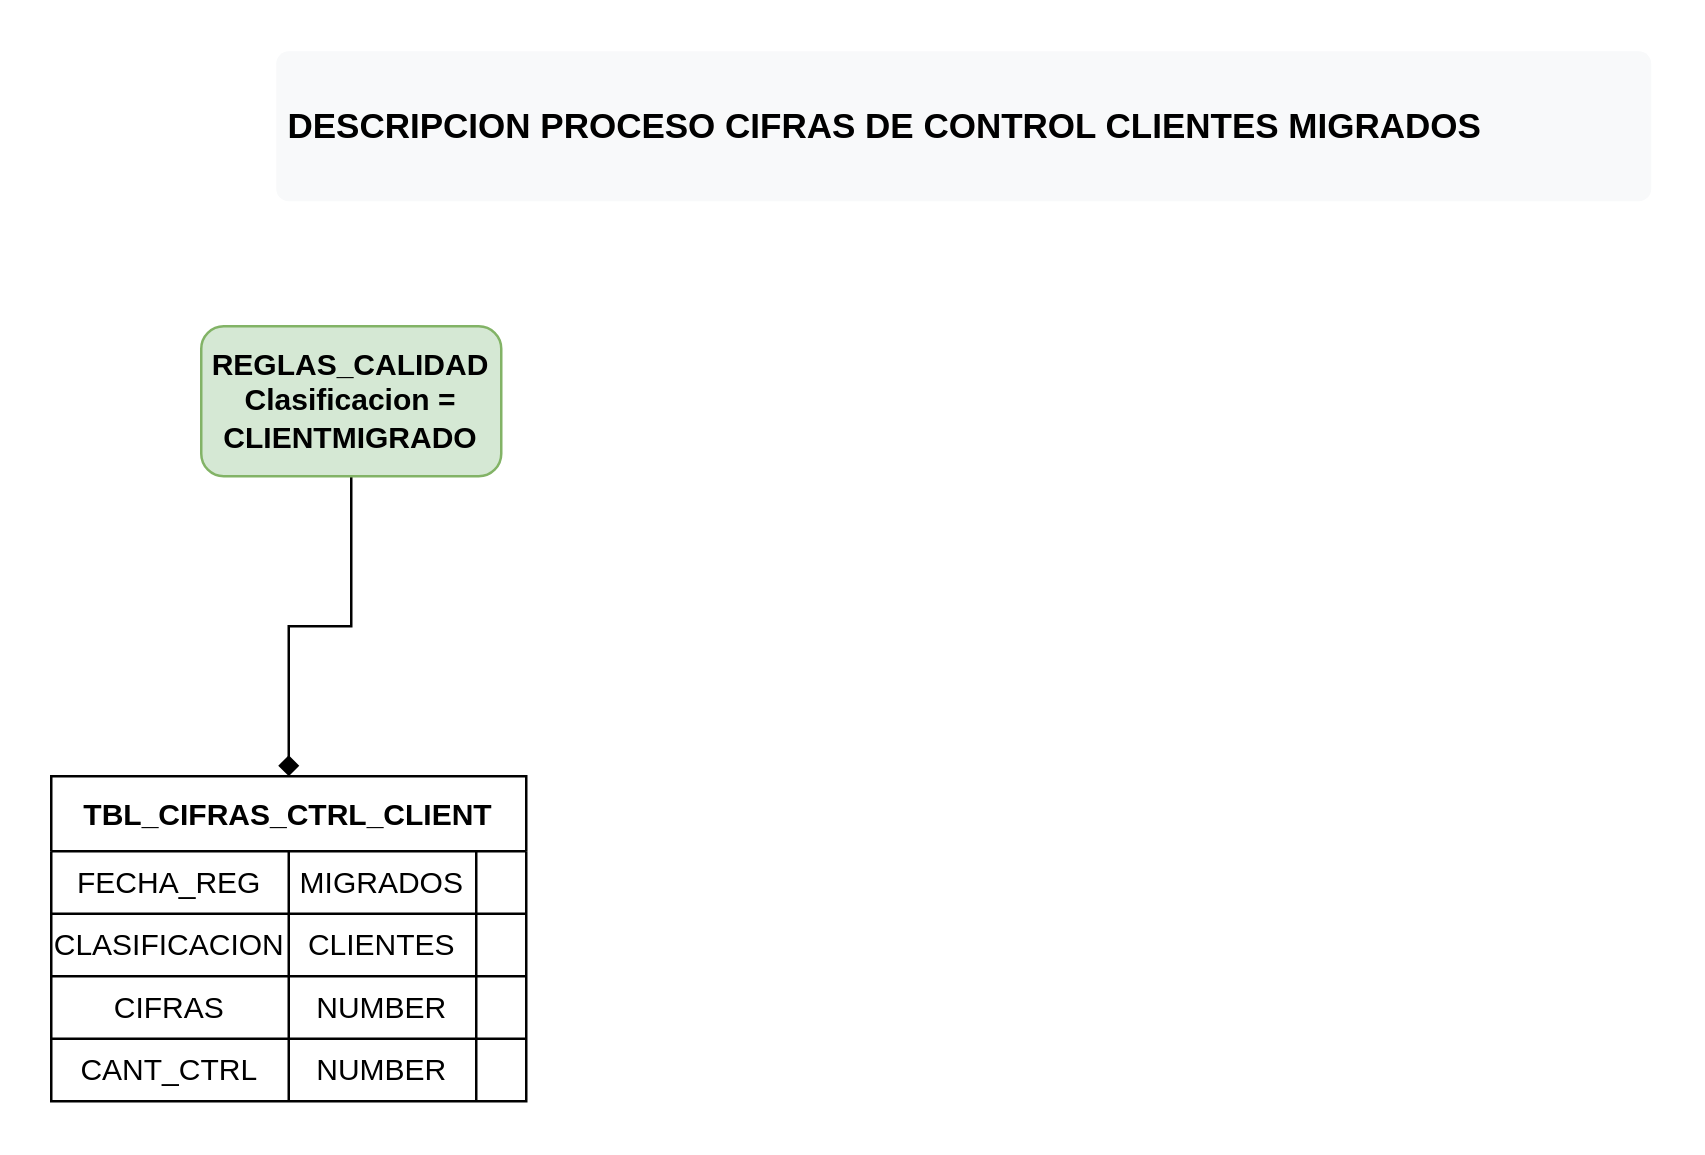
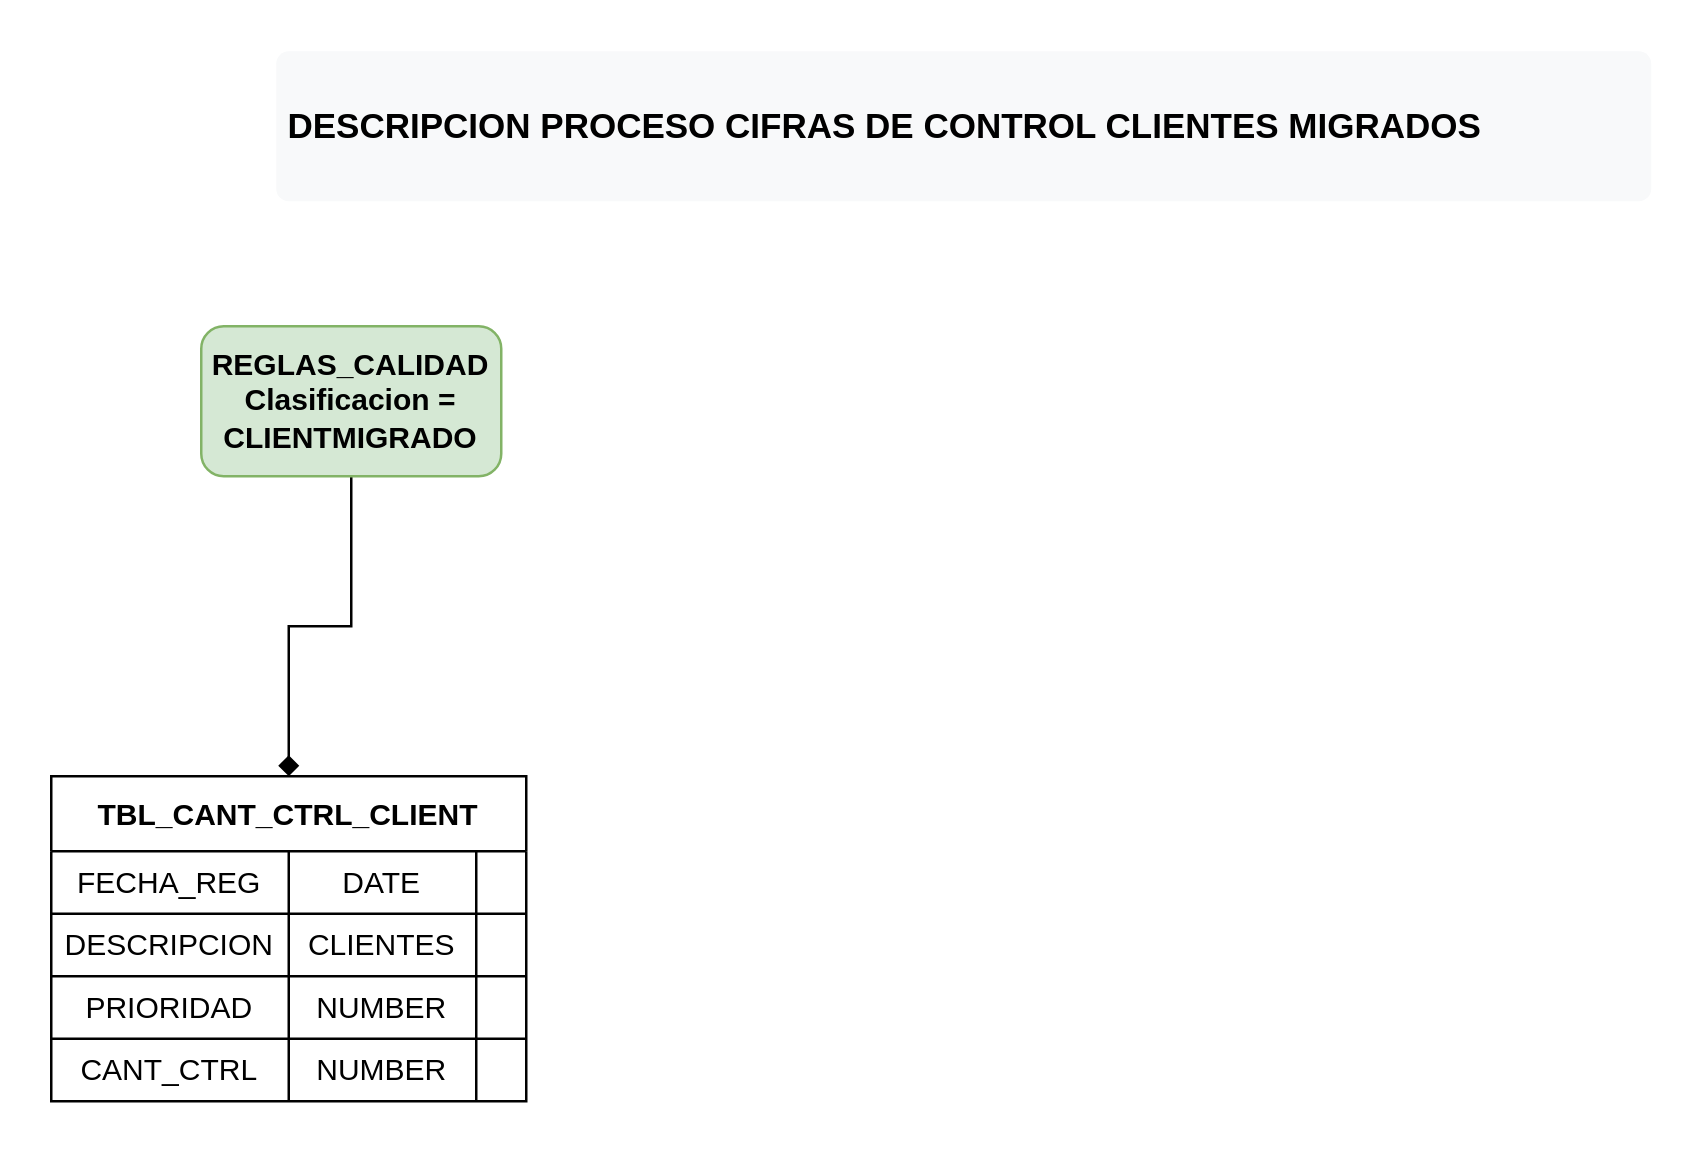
  <mxCell id="0" />
  <mxCell id="1" parent="0" />
- <mxCell id="2" value="TBL_CIFRAS_CTRL_CLIENT" style="shape=table;startSize=30;container=1;collapsible=0;childLayout=tableLayout;fontStyle=1;align=center;" vertex="1" parent="1"><mxGeometry x="20" y="310" width="190" height="130" as="geometry" /></mxCell>
+ <mxCell id="2" value="TBL_CANT_CTRL_CLIENT" style="shape=table;startSize=30;container=1;collapsible=0;childLayout=tableLayout;fontStyle=1;align=center;" vertex="1" parent="1"><mxGeometry x="20" y="310" width="190" height="130" as="geometry" /></mxCell>
  <mxCell id="3" value="" style="shape=tableRow;horizontal=0;startSize=0;swimlaneHead=0;swimlaneBody=0;top=0;left=0;bottom=0;right=0;collapsible=0;dropTarget=0;fillColor=none;points=[[0,0.5],[1,0.5]];portConstraint=eastwest;" vertex="1" parent="2"><mxGeometry y="30" width="190" height="25" as="geometry" /></mxCell>
  <mxCell id="4" value="FECHA_REG" style="shape=partialRectangle;html=1;whiteSpace=wrap;connectable=0;fillColor=none;top=0;left=0;bottom=0;right=0;overflow=hidden;" vertex="1" parent="3"><mxGeometry width="95" height="25" as="geometry"><mxRectangle width="95" height="25" as="alternateBounds" /></mxGeometry></mxCell>
- <mxCell id="5" value="MIGRADOS" style="shape=partialRectangle;html=1;whiteSpace=wrap;connectable=0;fillColor=none;top=0;left=0;bottom=0;right=0;overflow=hidden;" vertex="1" parent="3"><mxGeometry x="95" width="75" height="25" as="geometry"><mxRectangle width="75" height="25" as="alternateBounds" /></mxGeometry></mxCell>
+ <mxCell id="5" value="DATE" style="shape=partialRectangle;html=1;whiteSpace=wrap;connectable=0;fillColor=none;top=0;left=0;bottom=0;right=0;overflow=hidden;" vertex="1" parent="3"><mxGeometry x="95" width="75" height="25" as="geometry"><mxRectangle width="75" height="25" as="alternateBounds" /></mxGeometry></mxCell>
  <mxCell id="6" value="" style="shape=partialRectangle;html=1;whiteSpace=wrap;connectable=0;fillColor=none;top=0;left=0;bottom=0;right=0;overflow=hidden;" vertex="1" parent="3"><mxGeometry x="170" width="20" height="25" as="geometry"><mxRectangle width="20" height="25" as="alternateBounds" /></mxGeometry></mxCell>
  <mxCell id="7" value="" style="shape=tableRow;horizontal=0;startSize=0;swimlaneHead=0;swimlaneBody=0;top=0;left=0;bottom=0;right=0;collapsible=0;dropTarget=0;fillColor=none;points=[[0,0.5],[1,0.5]];portConstraint=eastwest;" vertex="1" parent="2"><mxGeometry y="55" width="190" height="25" as="geometry" /></mxCell>
- <mxCell id="8" value="CLASIFICACION" style="shape=partialRectangle;html=1;whiteSpace=wrap;connectable=0;fillColor=none;top=0;left=0;bottom=0;right=0;overflow=hidden;" vertex="1" parent="7"><mxGeometry width="95" height="25" as="geometry"><mxRectangle width="95" height="25" as="alternateBounds" /></mxGeometry></mxCell>
+ <mxCell id="8" value="DESCRIPCION" style="shape=partialRectangle;html=1;whiteSpace=wrap;connectable=0;fillColor=none;top=0;left=0;bottom=0;right=0;overflow=hidden;" vertex="1" parent="7"><mxGeometry width="95" height="25" as="geometry"><mxRectangle width="95" height="25" as="alternateBounds" /></mxGeometry></mxCell>
  <mxCell id="9" value="CLIENTES" style="shape=partialRectangle;html=1;whiteSpace=wrap;connectable=0;fillColor=none;top=0;left=0;bottom=0;right=0;overflow=hidden;" vertex="1" parent="7"><mxGeometry x="95" width="75" height="25" as="geometry"><mxRectangle width="75" height="25" as="alternateBounds" /></mxGeometry></mxCell>
  <mxCell id="10" value="" style="shape=partialRectangle;html=1;whiteSpace=wrap;connectable=0;fillColor=none;top=0;left=0;bottom=0;right=0;overflow=hidden;" vertex="1" parent="7"><mxGeometry x="170" width="20" height="25" as="geometry"><mxRectangle width="20" height="25" as="alternateBounds" /></mxGeometry></mxCell>
  <mxCell id="11" value="" style="shape=tableRow;horizontal=0;startSize=0;swimlaneHead=0;swimlaneBody=0;top=0;left=0;bottom=0;right=0;collapsible=0;dropTarget=0;fillColor=none;points=[[0,0.5],[1,0.5]];portConstraint=eastwest;" vertex="1" parent="2"><mxGeometry y="80" width="190" height="25" as="geometry" /></mxCell>
- <mxCell id="12" value="CIFRAS" style="shape=partialRectangle;html=1;whiteSpace=wrap;connectable=0;fillColor=none;top=0;left=0;bottom=0;right=0;overflow=hidden;" vertex="1" parent="11"><mxGeometry width="95" height="25" as="geometry"><mxRectangle width="95" height="25" as="alternateBounds" /></mxGeometry></mxCell>
+ <mxCell id="12" value="PRIORIDAD" style="shape=partialRectangle;html=1;whiteSpace=wrap;connectable=0;fillColor=none;top=0;left=0;bottom=0;right=0;overflow=hidden;" vertex="1" parent="11"><mxGeometry width="95" height="25" as="geometry"><mxRectangle width="95" height="25" as="alternateBounds" /></mxGeometry></mxCell>
  <mxCell id="13" value="NUMBER" style="shape=partialRectangle;html=1;whiteSpace=wrap;connectable=0;fillColor=none;top=0;left=0;bottom=0;right=0;overflow=hidden;" vertex="1" parent="11"><mxGeometry x="95" width="75" height="25" as="geometry"><mxRectangle width="75" height="25" as="alternateBounds" /></mxGeometry></mxCell>
  <mxCell id="14" value="" style="shape=partialRectangle;html=1;whiteSpace=wrap;connectable=0;fillColor=none;top=0;left=0;bottom=0;right=0;overflow=hidden;" vertex="1" parent="11"><mxGeometry x="170" width="20" height="25" as="geometry"><mxRectangle width="20" height="25" as="alternateBounds" /></mxGeometry></mxCell>
  <mxCell id="15" value="" style="shape=tableRow;horizontal=0;startSize=0;swimlaneHead=0;swimlaneBody=0;top=0;left=0;bottom=0;right=0;collapsible=0;dropTarget=0;fillColor=none;points=[[0,0.5],[1,0.5]];portConstraint=eastwest;" vertex="1" parent="2"><mxGeometry y="105" width="190" height="25" as="geometry" /></mxCell>
  <mxCell id="16" value="CANT_CTRL" style="shape=partialRectangle;html=1;whiteSpace=wrap;connectable=0;fillColor=none;top=0;left=0;bottom=0;right=0;overflow=hidden;" vertex="1" parent="15"><mxGeometry width="95" height="25" as="geometry"><mxRectangle width="95" height="25" as="alternateBounds" /></mxGeometry></mxCell>
  <mxCell id="17" value="NUMBER" style="shape=partialRectangle;html=1;whiteSpace=wrap;connectable=0;fillColor=none;top=0;left=0;bottom=0;right=0;overflow=hidden;" vertex="1" parent="15"><mxGeometry x="95" width="75" height="25" as="geometry"><mxRectangle width="75" height="25" as="alternateBounds" /></mxGeometry></mxCell>
  <mxCell id="18" value="" style="shape=partialRectangle;html=1;whiteSpace=wrap;connectable=0;fillColor=none;top=0;left=0;bottom=0;right=0;overflow=hidden;" vertex="1" parent="15"><mxGeometry x="170" width="20" height="25" as="geometry"><mxRectangle width="20" height="25" as="alternateBounds" /></mxGeometry></mxCell>
  <mxCell id="19" style="edgeStyle=orthogonalEdgeStyle;rounded=0;orthogonalLoop=1;jettySize=auto;html=1;endArrow=diamond;" edge="1" parent="1" source="20" target="2"><mxGeometry relative="1" as="geometry" /></mxCell>
  <mxCell id="20" value="&lt;div&gt;REGLAS_CALIDAD&lt;/div&gt;&lt;div&gt;Clasificacion = CLIENTMIGRADO&lt;br&gt;&lt;/div&gt;" style="whiteSpace=wrap;html=1;startSize=30;fontStyle=1;fillColor=#d5e8d4;strokeColor=#82b366;rounded=1;" vertex="1" parent="1"><mxGeometry x="80" y="130" width="120" height="60" as="geometry" /></mxCell>
  <mxCell id="21" value="DESCRIPCION PROCESO CIFRAS DE CONTROL CLIENTES MIGRADOS" style="html=1;shadow=0;dashed=0;shape=mxgraph.bootstrap.rrect;rSize=5;strokeColor=none;strokeWidth=1;fillColor=#F8F9FA;fontColor=#000000;whiteSpace=wrap;align=left;verticalAlign=middle;spacingLeft=0;fontStyle=1;fontSize=14;spacing=5;" vertex="1" parent="1"><mxGeometry x="110" y="20" width="550" height="60" as="geometry" /></mxCell>
